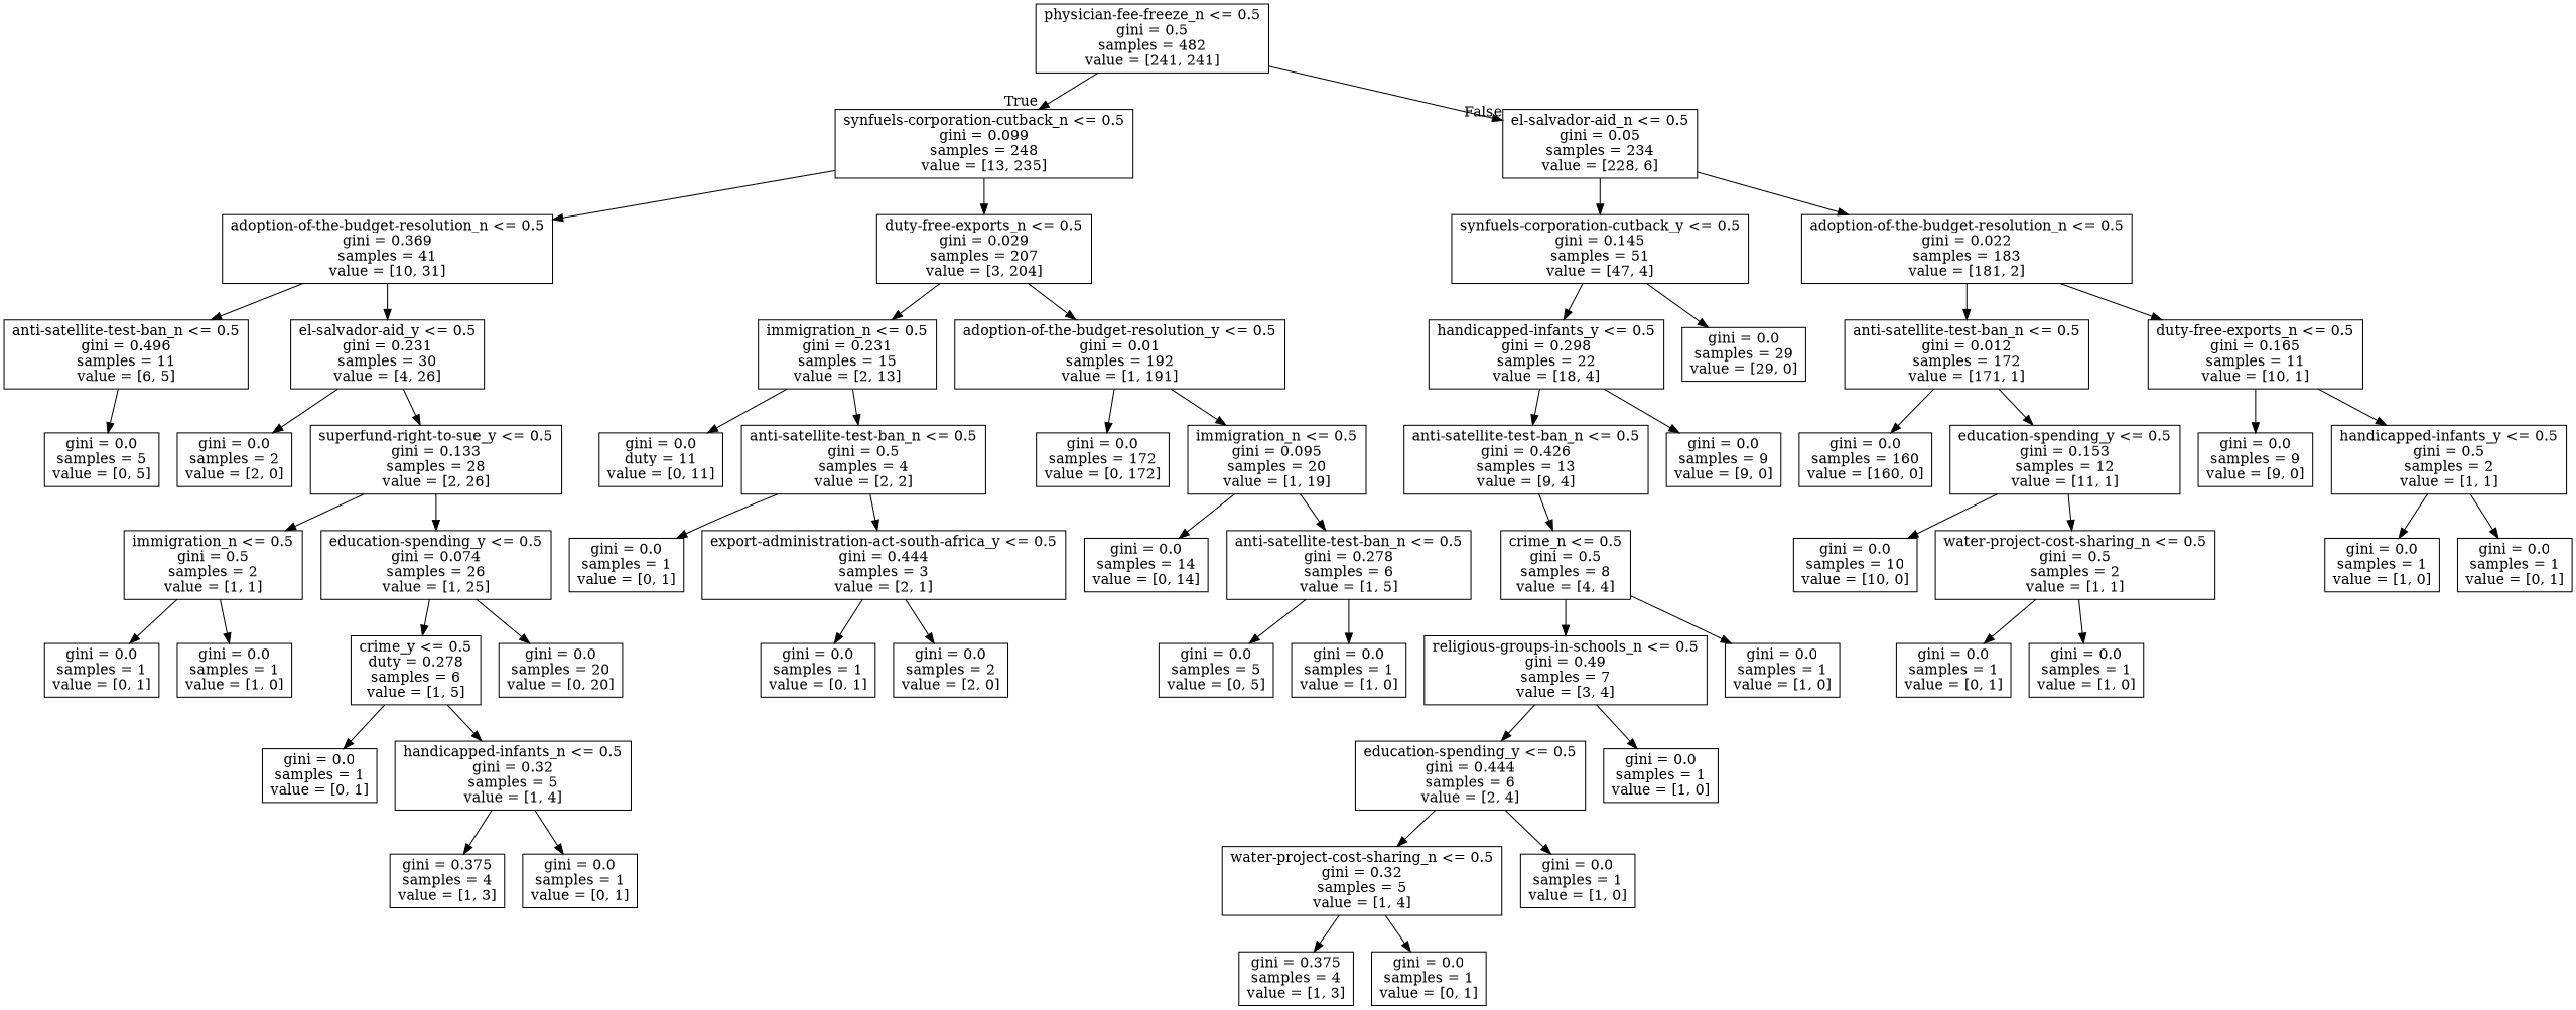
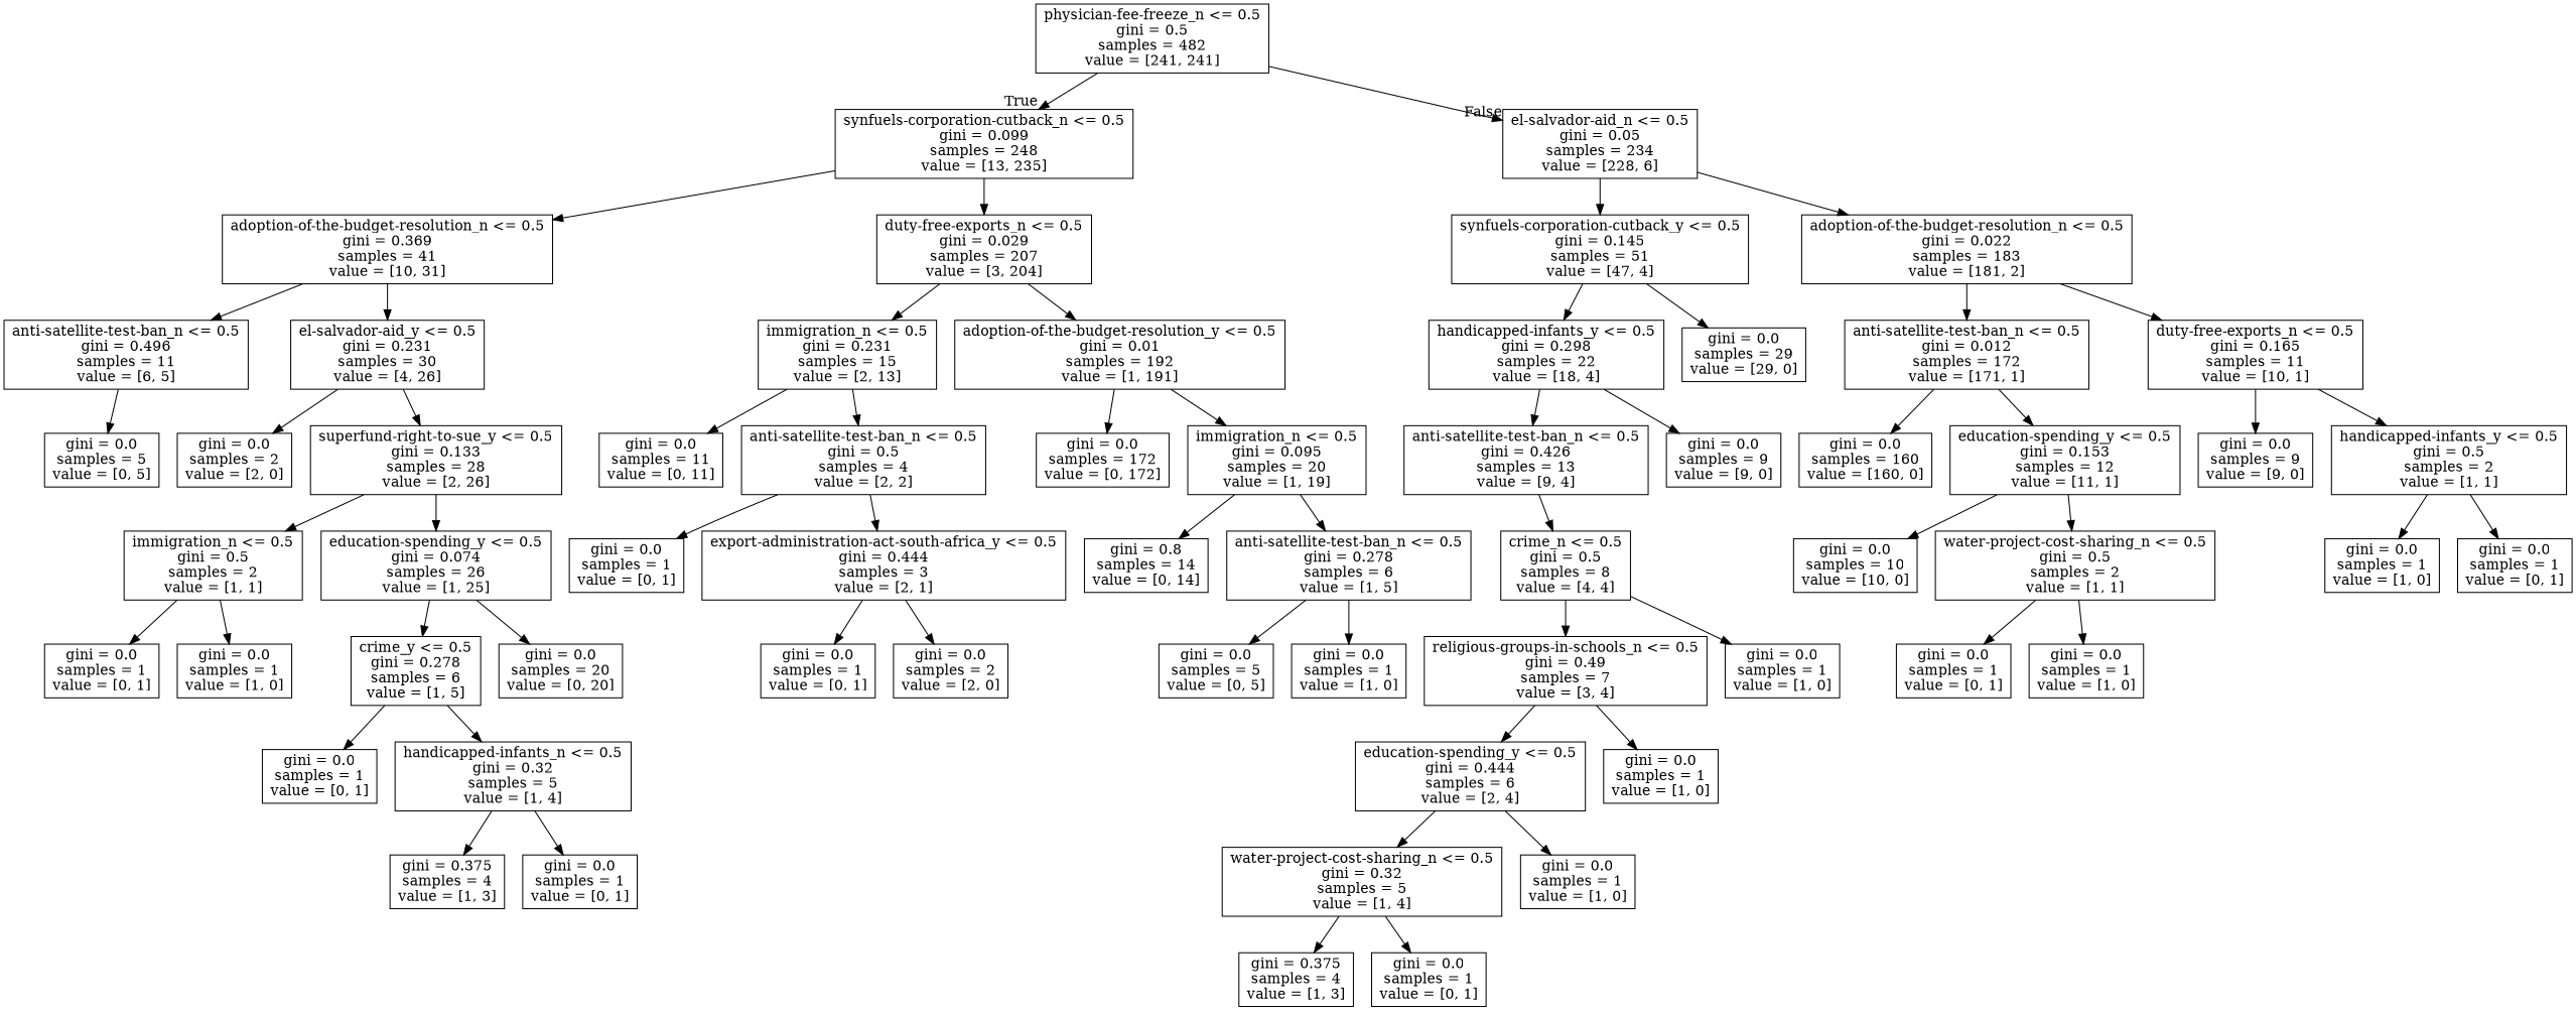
  digraph {
    node [shape=box]
    n1 [label="physician-fee-freeze_n <= 0.5\ngini = 0.5\nsamples = 482\nvalue = [241, 241]"]
    n2 [label="synfuels-corporation-cutback_n <= 0.5\ngini = 0.099\nsamples = 248\nvalue = [13, 235]"]
    n3 [label="el-salvador-aid_n <= 0.5\ngini = 0.05\nsamples = 234\nvalue = [228, 6]"]
    n4 [label="adoption-of-the-budget-resolution_n <= 0.5\ngini = 0.369\nsamples = 41\nvalue = [10, 31]"]
    n5 [label="duty-free-exports_n <= 0.5\ngini = 0.029\nsamples = 207\nvalue = [3, 204]"]
    n6 [label="synfuels-corporation-cutback_y <= 0.5\ngini = 0.145\nsamples = 51\nvalue = [47, 4]"]
    n7 [label="adoption-of-the-budget-resolution_n <= 0.5\ngini = 0.022\nsamples = 183\nvalue = [181, 2]"]
    n8 [label="anti-satellite-test-ban_n <= 0.5\ngini = 0.496\nsamples = 11\nvalue = [6, 5]"]
    n9 [label="el-salvador-aid_y <= 0.5\ngini = 0.231\nsamples = 30\nvalue = [4, 26]"]
    n10 [label="immigration_n <= 0.5\ngini = 0.231\nsamples = 15\nvalue = [2, 13]"]
    n11 [label="adoption-of-the-budget-resolution_y <= 0.5\ngini = 0.01\nsamples = 192\nvalue = [1, 191]"]
    n12 [label="gini = 0.0\nsamples = 5\nvalue = [0, 5]"]
    n13 [label="gini = 0.0\nsamples = 2\nvalue = [2, 0]"]
    n14 [label="superfund-right-to-sue_y <= 0.5\ngini = 0.133\nsamples = 28\nvalue = [2, 26]"]
    n15 [label="immigration_n <= 0.5\ngini = 0.5\nsamples = 2\nvalue = [1, 1]"]
    n16 [label="education-spending_y <= 0.5\ngini = 0.074\nsamples = 26\nvalue = [1, 25]"]
    n17 [label="gini = 0.0\nsamples = 1\nvalue = [0, 1]"]
    n18 [label="gini = 0.0\nsamples = 1\nvalue = [1, 0]"]
-   n19 [label="crime_y <= 0.5\nduty = 0.278\nsamples = 6\nvalue = [1, 5]"]
+   n19 [label="crime_y <= 0.5\ngini = 0.278\nsamples = 6\nvalue = [1, 5]"]
    n20 [label="gini = 0.0\nsamples = 20\nvalue = [0, 20]"]
    n21 [label="gini = 0.0\nsamples = 1\nvalue = [0, 1]"]
    n22 [label="handicapped-infants_n <= 0.5\ngini = 0.32\nsamples = 5\nvalue = [1, 4]"]
    n23 [label="gini = 0.375\nsamples = 4\nvalue = [1, 3]"]
    n24 [label="gini = 0.0\nsamples = 1\nvalue = [0, 1]"]
-   n25 [label="gini = 0.0\nduty = 11\nvalue = [0, 11]"]
+   n25 [label="gini = 0.0\nsamples = 11\nvalue = [0, 11]"]
    n26 [label="anti-satellite-test-ban_n <= 0.5\ngini = 0.5\nsamples = 4\nvalue = [2, 2]"]
    n27 [label="gini = 0.0\nsamples = 172\nvalue = [0, 172]"]
    n28 [label="immigration_n <= 0.5\ngini = 0.095\nsamples = 20\nvalue = [1, 19]"]
    n29 [label="gini = 0.0\nsamples = 1\nvalue = [0, 1]"]
    n30 [label="export-administration-act-south-africa_y <= 0.5\ngini = 0.444\nsamples = 3\nvalue = [2, 1]"]
    n31 [label="gini = 0.0\nsamples = 1\nvalue = [0, 1]"]
    n32 [label="gini = 0.0\nsamples = 2\nvalue = [2, 0]"]
-   n33 [label="gini = 0.0\nsamples = 14\nvalue = [0, 14]"]
+   n33 [label="gini = 0.8\nsamples = 14\nvalue = [0, 14]"]
    n34 [label="anti-satellite-test-ban_n <= 0.5\ngini = 0.278\nsamples = 6\nvalue = [1, 5]"]
    n35 [label="gini = 0.0\nsamples = 5\nvalue = [0, 5]"]
    n36 [label="gini = 0.0\nsamples = 1\nvalue = [1, 0]"]
    n37 [label="handicapped-infants_y <= 0.5\ngini = 0.298\nsamples = 22\nvalue = [18, 4]"]
    n38 [label="gini = 0.0\nsamples = 29\nvalue = [29, 0]"]
    n39 [label="anti-satellite-test-ban_n <= 0.5\ngini = 0.012\nsamples = 172\nvalue = [171, 1]"]
    n40 [label="duty-free-exports_n <= 0.5\ngini = 0.165\nsamples = 11\nvalue = [10, 1]"]
    n41 [label="anti-satellite-test-ban_n <= 0.5\ngini = 0.426\nsamples = 13\nvalue = [9, 4]"]
    n42 [label="gini = 0.0\nsamples = 9\nvalue = [9, 0]"]
    n43 [label="crime_n <= 0.5\ngini = 0.5\nsamples = 8\nvalue = [4, 4]"]
    n44 [label="religious-groups-in-schools_n <= 0.5\ngini = 0.49\nsamples = 7\nvalue = [3, 4]"]
    n45 [label="gini = 0.0\nsamples = 1\nvalue = [1, 0]"]
    n46 [label="education-spending_y <= 0.5\ngini = 0.444\nsamples = 6\nvalue = [2, 4]"]
    n47 [label="gini = 0.0\nsamples = 1\nvalue = [1, 0]"]
    n48 [label="water-project-cost-sharing_n <= 0.5\ngini = 0.32\nsamples = 5\nvalue = [1, 4]"]
    n49 [label="gini = 0.0\nsamples = 1\nvalue = [1, 0]"]
    n50 [label="gini = 0.375\nsamples = 4\nvalue = [1, 3]"]
    n51 [label="gini = 0.0\nsamples = 1\nvalue = [0, 1]"]
    n52 [label="gini = 0.0\nsamples = 160\nvalue = [160, 0]"]
    n53 [label="education-spending_y <= 0.5\ngini = 0.153\nsamples = 12\nvalue = [11, 1]"]
    n54 [label="gini = 0.0\nsamples = 9\nvalue = [9, 0]"]
    n55 [label="handicapped-infants_y <= 0.5\ngini = 0.5\nsamples = 2\nvalue = [1, 1]"]
    n56 [label="gini = 0.0\nsamples = 10\nvalue = [10, 0]"]
    n57 [label="water-project-cost-sharing_n <= 0.5\ngini = 0.5\nsamples = 2\nvalue = [1, 1]"]
    n58 [label="gini = 0.0\nsamples = 1\nvalue = [0, 1]"]
    n59 [label="gini = 0.0\nsamples = 1\nvalue = [1, 0]"]
    n60 [label="gini = 0.0\nsamples = 1\nvalue = [1, 0]"]
    n61 [label="gini = 0.0\nsamples = 1\nvalue = [0, 1]"]
    n1 -> n2 [headlabel=True labelangle=45 labeldistance=2.5]
    n1 -> n3 [headlabel=False labelangle=-45 labeldistance=2.5]
    n2 -> n4
    n2 -> n5
    n3 -> n6
    n3 -> n7
    n4 -> n8
    n4 -> n9
    n5 -> n10
    n5 -> n11
    n6 -> n37
    n6 -> n38
    n7 -> n39
    n7 -> n40
    n8 -> n12
    n9 -> n13
    n9 -> n14
    n10 -> n25
    n10 -> n26
    n11 -> n27
    n11 -> n28
    n14 -> n15
    n14 -> n16
    n15 -> n17
    n15 -> n18
    n16 -> n19
    n16 -> n20
    n19 -> n21
    n19 -> n22
    n22 -> n23
    n22 -> n24
    n26 -> n29
    n26 -> n30
    n28 -> n33
    n28 -> n34
    n30 -> n31
    n30 -> n32
    n34 -> n35
    n34 -> n36
    n37 -> n41
    n37 -> n42
    n39 -> n52
    n39 -> n53
    n40 -> n54
    n40 -> n55
    n41 -> n43
    n43 -> n44
    n43 -> n45
    n44 -> n46
    n44 -> n47
    n46 -> n48
    n46 -> n49
    n48 -> n50
    n48 -> n51
    n53 -> n56
    n53 -> n57
    n55 -> n60
    n55 -> n61
    n57 -> n58
    n57 -> n59
  }
